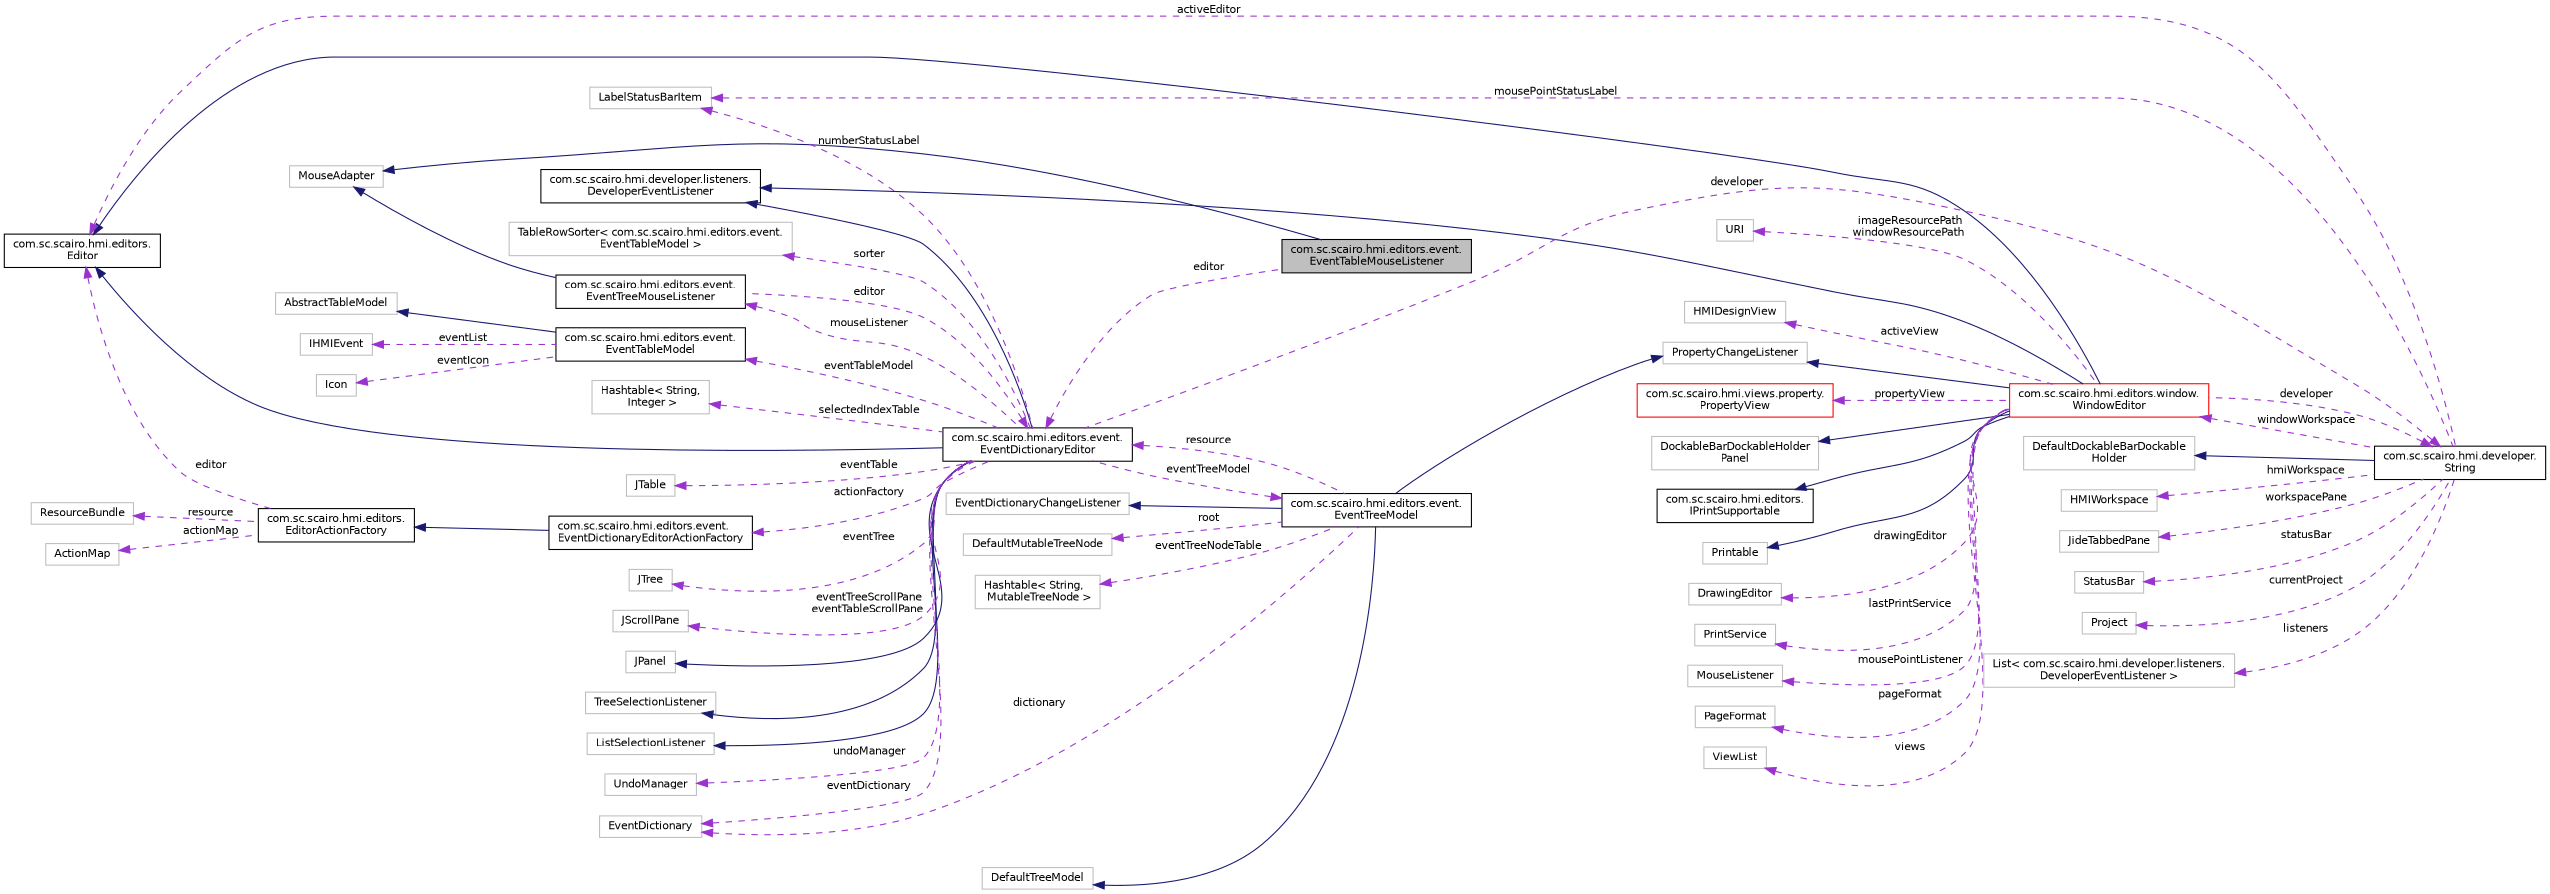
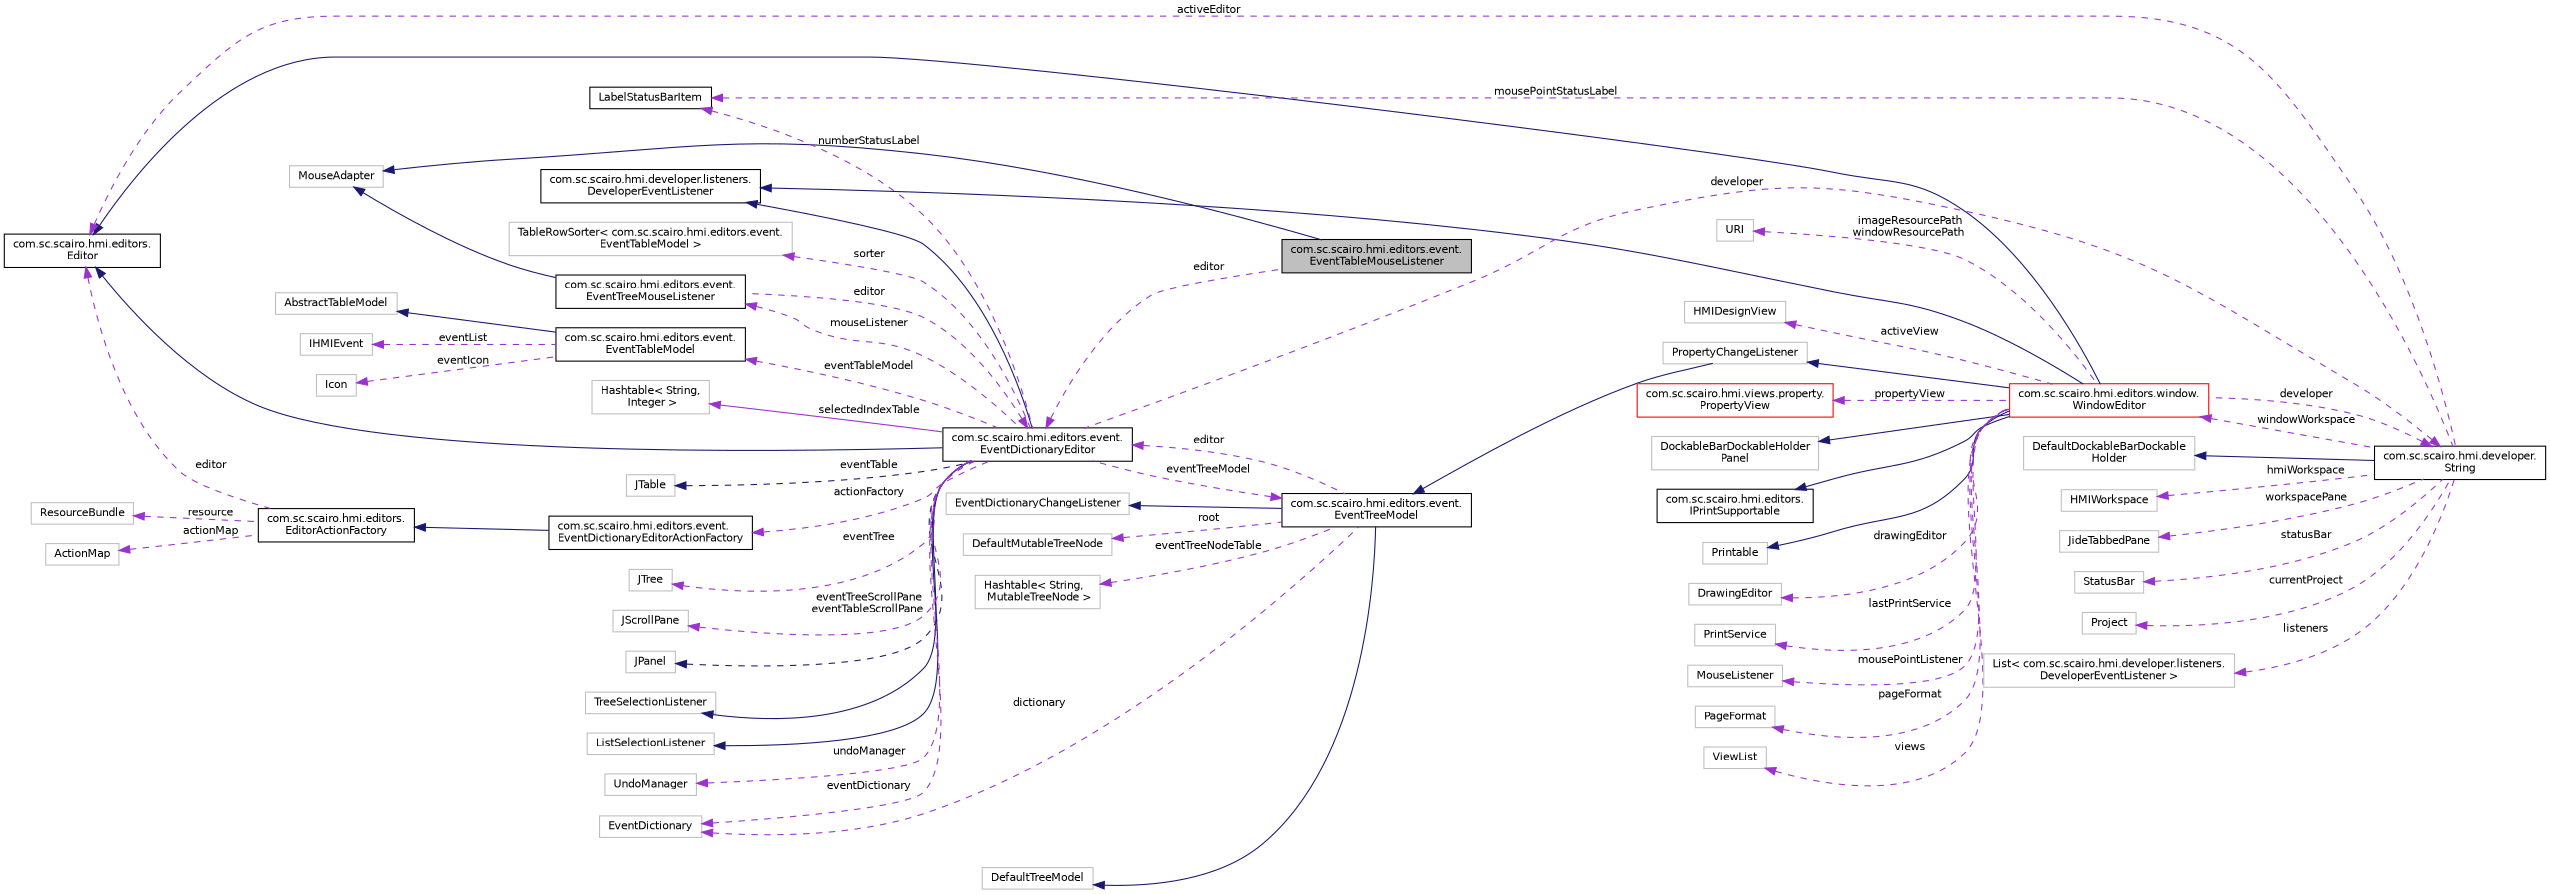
  digraph {
    rankdir=LR
    node [color=grey75 fillcolor=white fontname=Helvetica fontsize=10 shape=record style=filled]
    edge [color=darkorchid3 dir=back fontname=Helvetica fontsize=10 labelfontname=Helvetica labelfontsize=10 style=dashed]
    n1 [color=black fillcolor=grey75 fontcolor=black height=0.2 label="com.sc.scairo.hmi.editors.event.\lEventTableMouseListener" width=0.4]
    n2 [height=0.2 label=MouseAdapter width=0.4]
    n3 [color=black height=0.2 label="com.sc.scairo.hmi.editors.event.\lEventTreeMouseListener" width=0.4]
    n4 [color=black height=0.2 label="com.sc.scairo.hmi.editors.event.\lEventDictionaryEditor" width=0.4]
    n5 [color=black height=0.2 label="com.sc.scairo.hmi.editors.event.\lEventTreeModel" width=0.4]
    n6 [height=0.2 label=JPanel width=0.4]
    n7 [color=black height=0.2 label="com.sc.scairo.hmi.developer.listeners.\lDeveloperEventListener" width=0.4]
    n8 [color=red height=0.2 label="com.sc.scairo.hmi.editors.window.\lWindowEditor" width=0.4]
    n9 [color=black height=0.2 label="com.sc.scairo.hmi.developer.\lString" width=0.4]
    n10 [color=black height=0.2 label="com.sc.scairo.hmi.editors.\lEditor" width=0.4]
    n11 [color=black height=0.2 label="com.sc.scairo.hmi.editors.\lEditorActionFactory" width=0.4]
    n12 [color=black height=0.2 label="com.sc.scairo.hmi.editors.event.\lEventDictionaryEditorActionFactory" width=0.4]
    n13 [height=0.2 label=TreeSelectionListener width=0.4]
    n14 [height=0.2 label=ListSelectionListener width=0.4]
    n15 [height=0.2 label=DefaultTreeModel width=0.4]
    n16 [height=0.2 label=EventDictionaryChangeListener width=0.4]
    n17 [height=0.2 label=PropertyChangeListener width=0.4]
    n18 [height=0.2 label=DefaultMutableTreeNode width=0.4]
    n19 [height=0.2 label="Hashtable\< String,\l MutableTreeNode \>" width=0.4]
    n20 [height=0.2 label=EventDictionary width=0.4]
    n21 [height=0.2 label=UndoManager width=0.4]
    n22 [height=0.2 label="TableRowSorter\< com.sc.scairo.hmi.editors.event.\lEventTableModel \>" width=0.4]
    n23 [color=black height=0.2 label="com.sc.scairo.hmi.editors.event.\lEventTableModel" width=0.4]
    n24 [height=0.2 label=AbstractTableModel width=0.4]
    n25 [height=0.2 label=IHMIEvent width=0.4]
    n26 [height=0.2 label=Icon width=0.4]
-   n27 [height=0.2 label=LabelStatusBarItem width=0.4]
+   n27 [color=black height=0.2 label=LabelStatusBarItem width=0.4]
    n28 [height=0.2 label="Hashtable\< String,\l Integer \>" width=0.4]
    n29 [height=0.2 label=ResourceBundle width=0.4]
    n30 [height=0.2 label=ActionMap width=0.4]
    n31 [height=0.2 label=JTable width=0.4]
    n32 [height=0.2 label="DefaultDockableBarDockable\lHolder" width=0.4]
    n33 [height=0.2 label=HMIWorkspace width=0.4]
    n34 [height=0.2 label="DockableBarDockableHolder\lPanel" width=0.4]
    n35 [color=black height=0.2 label="com.sc.scairo.hmi.editors.\lIPrintSupportable" width=0.4]
    n36 [height=0.2 label=Printable width=0.4]
    n37 [height=0.2 label=DrawingEditor width=0.4]
    n38 [height=0.2 label=PrintService width=0.4]
    n39 [height=0.2 label=MouseListener width=0.4]
    n40 [height=0.2 label=PageFormat width=0.4]
    n41 [height=0.2 label=ViewList width=0.4]
    n42 [height=0.2 label=URI width=0.4]
    n43 [height=0.2 label=HMIDesignView width=0.4]
    n44 [color=red height=0.2 label="com.sc.scairo.hmi.views.property.\lPropertyView" width=0.4]
    n45 [height=0.2 label=JideTabbedPane width=0.4]
    n46 [height=0.2 label=StatusBar width=0.4]
    n47 [height=0.2 label=Project width=0.4]
    n48 [height=0.2 label="List\< com.sc.scairo.hmi.developer.listeners.\lDeveloperEventListener \>" width=0.4]
    n49 [height=0.2 label=JTree width=0.4]
    n50 [height=0.2 label=JScrollPane width=0.4]
    n2 -> n1 [color=midnightblue style=solid]
    n2 -> n3 [color=midnightblue style=solid]
    n3 -> n4 [label=" mouseListener"]
    n4 -> n1 [label=" editor"]
    n4 -> n3 [label=" editor"]
-   n4 -> n5 [label=" resource"]
+   n4 -> n5 [label=" editor"]
    n5 -> n4 [label=" eventTreeModel"]
-   n6 -> n4 [color=midnightblue style=solid]
+   n6 -> n4 [color=midnightblue]
    n7 -> n4 [color=midnightblue style=solid]
    n7 -> n8 [color=midnightblue style=solid]
    n8 -> n9 [label=" windowWorkspace"]
    n9 -> n4 [label=" developer"]
    n9 -> n8 [label=" developer"]
    n10 -> n4 [color=midnightblue style=solid]
    n10 -> n8 [color=midnightblue style=solid]
    n10 -> n9 [label=" activeEditor"]
    n10 -> n11 [label=" editor"]
    n11 -> n12 [color=midnightblue style=solid]
    n12 -> n4 [label=" actionFactory"]
    n13 -> n4 [color=midnightblue style=solid]
    n14 -> n4 [color=midnightblue style=solid]
    n15 -> n5 [color=midnightblue style=solid]
    n16 -> n5 [color=midnightblue style=solid]
-   n17 -> n5 [color=midnightblue style=solid]
+   n5 -> n17 [color=midnightblue style=solid]
    n17 -> n8 [color=midnightblue style=solid]
    n18 -> n5 [label=" root"]
    n19 -> n5 [label=" eventTreeNodeTable"]
    n20 -> n4 [label=" eventDictionary"]
    n20 -> n5 [label=" dictionary"]
    n21 -> n4 [label=" undoManager"]
    n22 -> n4 [label=" sorter"]
    n23 -> n4 [label=" eventTableModel"]
    n24 -> n23 [color=midnightblue style=solid]
    n25 -> n23 [label=" eventList"]
    n26 -> n23 [label=" eventIcon"]
    n27 -> n4 [label=" numberStatusLabel"]
    n27 -> n9 [label=" mousePointStatusLabel"]
-   n28 -> n4 [label=" selectedIndexTable"]
+   n28 -> n4 [label=" selectedIndexTable" style=solid]
    n29 -> n11 [label=" resource"]
    n30 -> n11 [label=" actionMap"]
-   n31 -> n4 [label=" eventTable"]
+   n31 -> n4 [color=midnightblue label=" eventTable"]
    n32 -> n9 [color=midnightblue style=solid]
    n33 -> n9 [label=" hmiWorkspace"]
    n34 -> n8 [color=midnightblue style=solid]
    n35 -> n8 [color=midnightblue style=solid]
    n36 -> n8 [color=midnightblue style=solid]
    n37 -> n8 [label=" drawingEditor"]
    n38 -> n8 [label=" lastPrintService"]
    n39 -> n8 [label=" mousePointListener"]
    n40 -> n8 [label=" pageFormat"]
    n41 -> n8 [label=" views"]
    n42 -> n8 [label=" imageResourcePath\nwindowResourcePath"]
    n43 -> n8 [label=" activeView"]
    n44 -> n8 [label=" propertyView"]
    n45 -> n9 [label=" workspacePane"]
    n46 -> n9 [label=" statusBar"]
    n47 -> n9 [label=" currentProject"]
    n48 -> n9 [label=" listeners"]
    n49 -> n4 [label=" eventTree"]
    n50 -> n4 [label=" eventTreeScrollPane\neventTableScrollPane"]
  }
